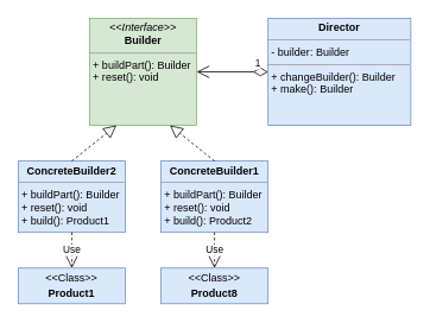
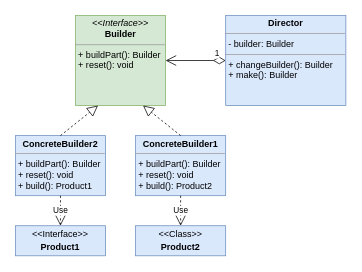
  <mxCell id="0" />
  <mxCell id="1" parent="0" />
- <mxCell id="2" value="&lt;p style=&quot;margin: 0px ; margin-top: 4px ; text-align: center&quot;&gt;&amp;lt;&amp;lt;Class&amp;gt;&amp;gt;&lt;/p&gt;&lt;p style=&quot;margin: 0px ; margin-top: 4px ; text-align: center&quot;&gt;&lt;b&gt;Product1&lt;/b&gt;&lt;/p&gt;" style="verticalAlign=top;align=left;overflow=fill;fontSize=12;fontFamily=Helvetica;html=1;fillColor=#dae8fc;strokeColor=#6c8ebf;" parent="1" vertex="1"><mxGeometry x="20" y="300" width="120" height="40" as="geometry" /></mxCell>
+ <mxCell id="2" value="&lt;p style=&quot;margin: 0px ; margin-top: 4px ; text-align: center&quot;&gt;&amp;lt;&amp;lt;Interface&amp;gt;&amp;gt;&lt;/p&gt;&lt;p style=&quot;margin: 0px ; margin-top: 4px ; text-align: center&quot;&gt;&lt;b&gt;Product1&lt;/b&gt;&lt;/p&gt;" style="verticalAlign=top;align=left;overflow=fill;fontSize=12;fontFamily=Helvetica;html=1;fillColor=#dae8fc;strokeColor=#6c8ebf;" parent="1" vertex="1"><mxGeometry x="20" y="300" width="120" height="40" as="geometry" /></mxCell>
  <mxCell id="3" value="&lt;p style=&quot;margin: 0px ; margin-top: 4px ; text-align: center&quot;&gt;&lt;b&gt;ConcreteBuilder1&lt;/b&gt;&lt;br&gt;&lt;/p&gt;&lt;hr size=&quot;1&quot;&gt;&lt;p style=&quot;margin: 0px 0px 0px 4px&quot;&gt;+ buildPart(): Builder&lt;/p&gt;&lt;p style=&quot;margin: 0px 0px 0px 4px&quot;&gt;+ reset(): void&lt;/p&gt;&lt;p style=&quot;margin: 0px 0px 0px 4px&quot;&gt;+ build(): Product2&lt;/p&gt;" style="verticalAlign=top;align=left;overflow=fill;fontSize=12;fontFamily=Helvetica;html=1;fillColor=#dae8fc;strokeColor=#6c8ebf;" parent="1" vertex="1"><mxGeometry x="180" y="180" width="120" height="80" as="geometry" /></mxCell>
  <mxCell id="4" value="&lt;p style=&quot;margin: 0px ; margin-top: 4px ; text-align: center&quot;&gt;&lt;b&gt;ConcreteBuilder2&lt;/b&gt;&lt;br&gt;&lt;/p&gt;&lt;hr size=&quot;1&quot;&gt;&lt;p style=&quot;margin: 0px ; margin-left: 4px&quot;&gt;+ buildPart(): Builder&lt;/p&gt;&lt;p style=&quot;margin: 0px ; margin-left: 4px&quot;&gt;+ reset(): void&lt;/p&gt;&lt;p style=&quot;margin: 0px ; margin-left: 4px&quot;&gt;+ build(): Product1&lt;/p&gt;" style="verticalAlign=top;align=left;overflow=fill;fontSize=12;fontFamily=Helvetica;html=1;fillColor=#dae8fc;strokeColor=#6c8ebf;" parent="1" vertex="1"><mxGeometry x="20" y="180" width="120" height="80" as="geometry" /></mxCell>
- <mxCell id="5" value="&lt;p style=&quot;margin: 0px ; margin-top: 4px ; text-align: center&quot;&gt;&amp;lt;&amp;lt;Class&amp;gt;&amp;gt;&lt;/p&gt;&lt;p style=&quot;margin: 0px ; margin-top: 4px ; text-align: center&quot;&gt;&lt;b&gt;Product8&lt;/b&gt;&lt;/p&gt;" style="verticalAlign=top;align=left;overflow=fill;fontSize=12;fontFamily=Helvetica;html=1;fillColor=#dae8fc;strokeColor=#6c8ebf;" parent="1" vertex="1"><mxGeometry x="180" y="300" width="120" height="40" as="geometry" /></mxCell>
+ <mxCell id="5" value="&lt;p style=&quot;margin: 0px ; margin-top: 4px ; text-align: center&quot;&gt;&amp;lt;&amp;lt;Class&amp;gt;&amp;gt;&lt;/p&gt;&lt;p style=&quot;margin: 0px ; margin-top: 4px ; text-align: center&quot;&gt;&lt;b&gt;Product2&lt;/b&gt;&lt;/p&gt;" style="verticalAlign=top;align=left;overflow=fill;fontSize=12;fontFamily=Helvetica;html=1;fillColor=#dae8fc;strokeColor=#6c8ebf;" parent="1" vertex="1"><mxGeometry x="180" y="300" width="120" height="40" as="geometry" /></mxCell>
  <mxCell id="6" value="Use" style="endArrow=open;endSize=12;dashed=1;html=1;entryX=0.5;entryY=0;entryDx=0;entryDy=0;exitX=0.5;exitY=1;exitDx=0;exitDy=0;" parent="1" source="4" target="2" edge="1"><mxGeometry width="160" relative="1" as="geometry"><mxPoint x="190" y="270" as="sourcePoint" /><mxPoint x="350" y="270" as="targetPoint" /></mxGeometry></mxCell>
  <mxCell id="7" value="Use" style="endArrow=open;endSize=12;dashed=1;html=1;entryX=0.5;entryY=0;entryDx=0;entryDy=0;exitX=0.5;exitY=1;exitDx=0;exitDy=0;" parent="1" source="3" target="5" edge="1"><mxGeometry width="160" relative="1" as="geometry"><mxPoint x="50" y="350" as="sourcePoint" /><mxPoint x="140" y="390" as="targetPoint" /></mxGeometry></mxCell>
  <mxCell id="8" value="&lt;p style=&quot;margin: 0px ; margin-top: 4px ; text-align: center&quot;&gt;&lt;i&gt;&amp;lt;&amp;lt;Interface&amp;gt;&amp;gt;&lt;/i&gt;&lt;br&gt;&lt;b&gt;Builder&lt;/b&gt;&lt;/p&gt;&lt;hr size=&quot;1&quot;&gt;&lt;p style=&quot;margin: 0px 0px 0px 4px&quot;&gt;+ buildPart(): Builder&lt;/p&gt;&lt;p style=&quot;margin: 0px 0px 0px 4px&quot;&gt;+ reset(): void&lt;/p&gt;" style="verticalAlign=top;align=left;overflow=fill;fontSize=12;fontFamily=Helvetica;html=1;fillColor=#d5e8d4;strokeColor=#82b366;" parent="1" vertex="1"><mxGeometry x="100" y="20" width="120" height="120" as="geometry" /></mxCell>
  <mxCell id="9" value="" style="endArrow=block;dashed=1;endFill=0;endSize=12;html=1;exitX=0.5;exitY=0;exitDx=0;exitDy=0;entryX=0.25;entryY=1;entryDx=0;entryDy=0;" parent="1" source="4" target="8" edge="1"><mxGeometry width="160" relative="1" as="geometry"><mxPoint x="90" y="350" as="sourcePoint" /><mxPoint x="120" y="160" as="targetPoint" /></mxGeometry></mxCell>
  <mxCell id="10" value="" style="endArrow=block;dashed=1;endFill=0;endSize=12;html=1;exitX=0.5;exitY=0;exitDx=0;exitDy=0;entryX=0.75;entryY=1;entryDx=0;entryDy=0;" parent="1" source="3" target="8" edge="1"><mxGeometry width="160" relative="1" as="geometry"><mxPoint x="120" y="150" as="sourcePoint" /><mxPoint x="170" y="160" as="targetPoint" /></mxGeometry></mxCell>
  <mxCell id="11" value="&lt;p style=&quot;margin: 0px ; margin-top: 4px ; text-align: center&quot;&gt;&lt;b&gt;Director&lt;/b&gt;&lt;/p&gt;&lt;hr size=&quot;1&quot;&gt;&lt;p style=&quot;margin: 0px ; margin-left: 4px&quot;&gt;- builder: Builder&lt;/p&gt;&lt;hr size=&quot;1&quot;&gt;&lt;p style=&quot;margin: 0px ; margin-left: 4px&quot;&gt;+ changeBuilder(): Builder&lt;br&gt;+ make(): Builder&lt;/p&gt;" style="verticalAlign=top;align=left;overflow=fill;fontSize=12;fontFamily=Helvetica;html=1;fillColor=#dae8fc;strokeColor=#6c8ebf;" parent="1" vertex="1"><mxGeometry x="300" y="20" width="160" height="120" as="geometry" /></mxCell>
  <mxCell id="12" value="1" style="endArrow=open;html=1;endSize=12;startArrow=diamondThin;startSize=14;startFill=0;align=left;verticalAlign=bottom;entryX=1;entryY=0.5;entryDx=0;entryDy=0;exitX=0;exitY=0.5;exitDx=0;exitDy=0;" parent="1" source="11" target="8" edge="1"><mxGeometry x="-0.6" relative="1" as="geometry"><mxPoint x="230" y="120" as="sourcePoint" /><mxPoint x="390" y="120" as="targetPoint" /><mxPoint as="offset" /></mxGeometry></mxCell>
